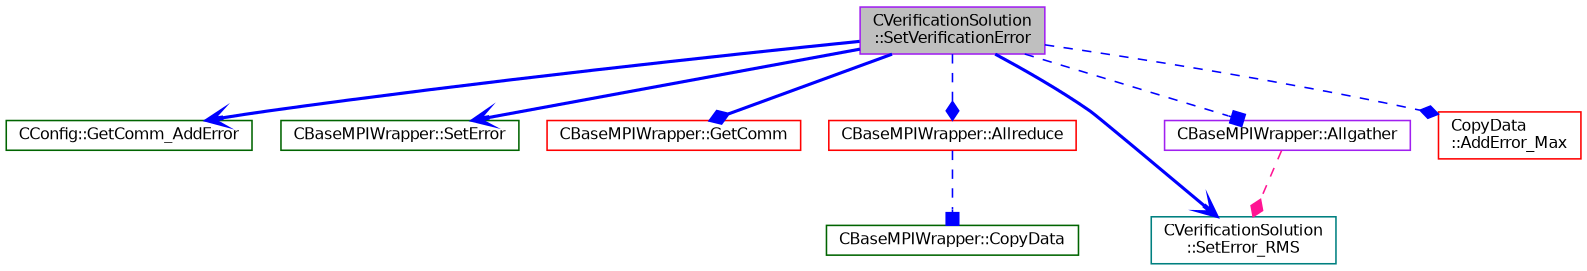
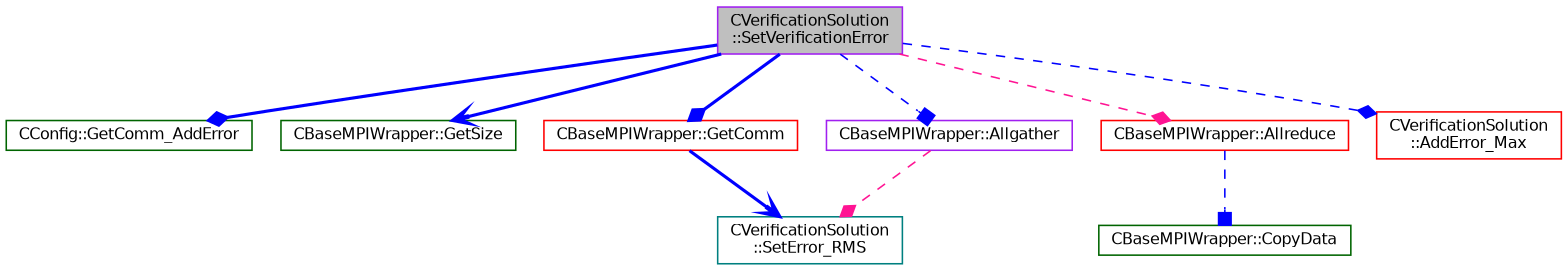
  digraph {
    rankdir=TB
    node [color=darkgreen fillcolor=white fontname=Helvetica fontsize=10 shape=record style=filled]
    edge [arrowhead=diamond color=blue fontname=Helvetica fontsize=10 labelfontname=Helvetica labelfontsize=10 style=dashed]
    n1 [color=purple fillcolor=grey75 fontcolor=black height=0.2 label="CVerificationSolution\l::SetVerificationError" width=0.4]
    n2 [height=0.2 label="CConfig::GetComm_AddError" width=0.4]
-   n3 [height=0.2 label="CBaseMPIWrapper::SetError" width=0.4]
+   n3 [height=0.2 label="CBaseMPIWrapper::GetSize" width=0.4]
    n4 [color=red height=0.2 label="CBaseMPIWrapper::GetComm" width=0.4]
    n5 [color=red height=0.2 label="CBaseMPIWrapper::Allreduce" width=0.4]
    n6 [color=teal height=0.2 label="CVerificationSolution\l::SetError_RMS" width=0.4]
    n7 [color=purple height=0.2 label="CBaseMPIWrapper::Allgather" width=0.4]
-   n8 [color=red height=0.2 label="CopyData\l::AddError_Max" width=0.4]
+   n8 [color=red height=0.2 label="CVerificationSolution\l::AddError_Max" width=0.4]
    n9 [height=0.2 label="CBaseMPIWrapper::CopyData" width=0.4]
-   n1 -> n2 [arrowhead=vee style=bold]
+   n1 -> n2 [style=bold]
    n1 -> n3 [arrowhead=vee style=bold]
    n1 -> n4 [style=bold]
-   n1 -> n5
-   n1 -> n6 [arrowhead=vee style=bold]
+   n1 -> n5 [color=deeppink]
+   n4 -> n6 [arrowhead=vee style=bold]
    n1 -> n7 [arrowhead=box]
    n1 -> n8
    n5 -> n9 [arrowhead=box]
    n7 -> n6 [color=deeppink]
  }
